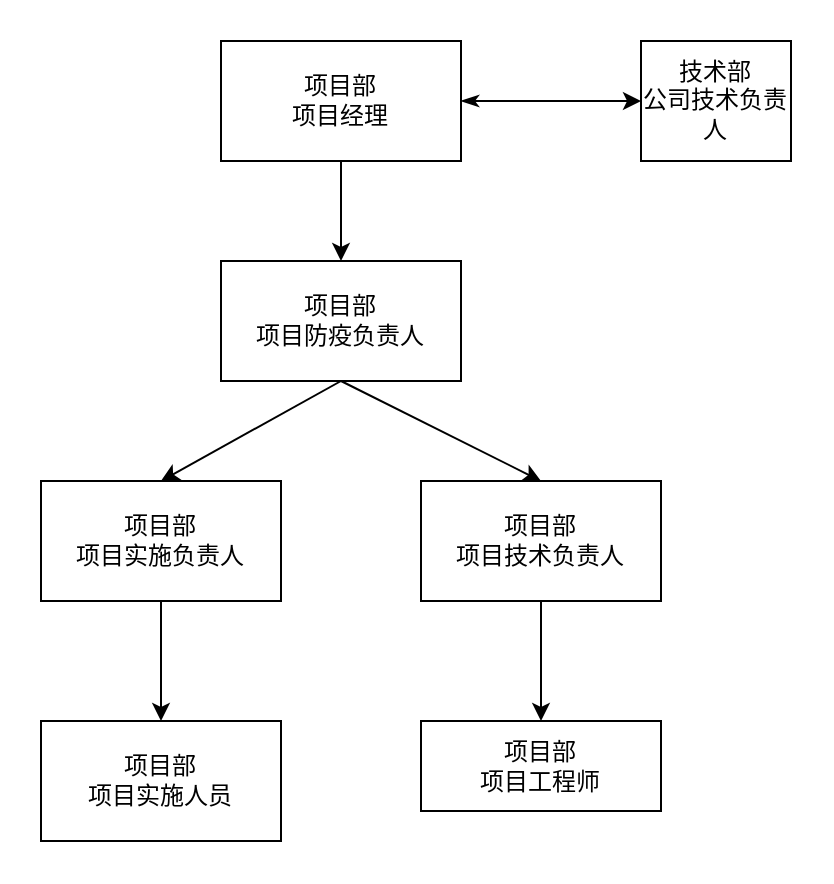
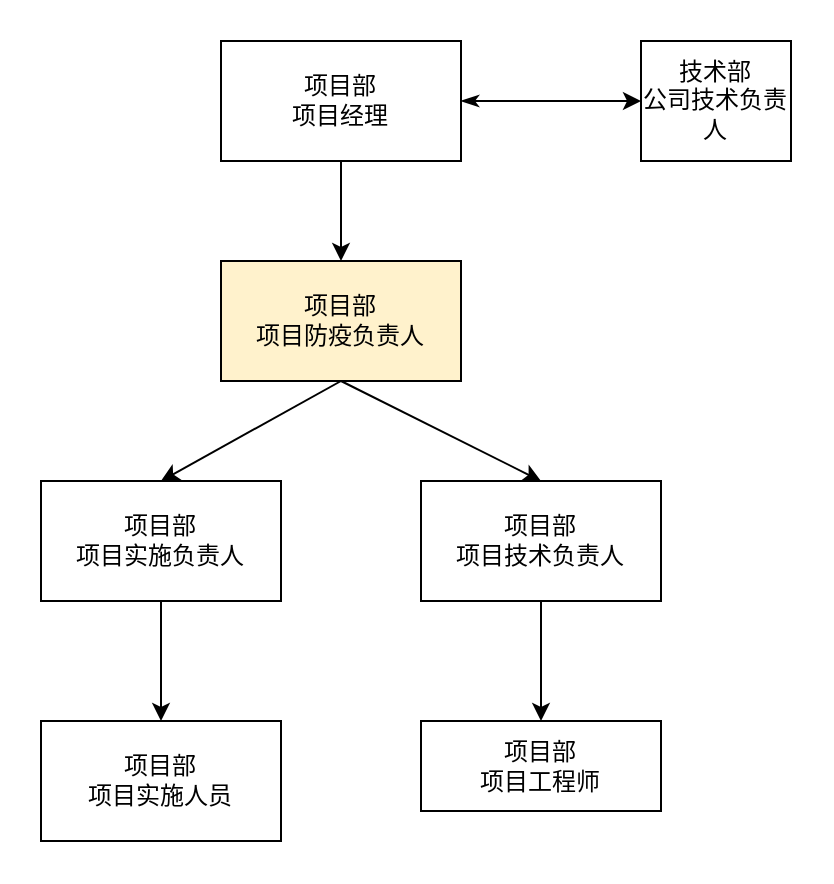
  <mxCell id="0" />
  <mxCell id="1" parent="0" />
  <mxCell id="2" style="rounded=0;orthogonalLoop=1;jettySize=auto;html=1;exitX=1;exitY=0.5;exitDx=0;exitDy=0;entryX=0;entryY=0.5;entryDx=0;entryDy=0;startArrow=classicThin;startFill=1;" edge="1" parent="1" source="4" target="13"><mxGeometry relative="1" as="geometry" /></mxCell>
  <mxCell id="3" style="edgeStyle=none;rounded=0;orthogonalLoop=1;jettySize=auto;html=1;exitX=0.5;exitY=1;exitDx=0;exitDy=0;entryX=0.5;entryY=0;entryDx=0;entryDy=0;startArrow=none;startFill=0;" edge="1" parent="1" source="4" target="10"><mxGeometry relative="1" as="geometry" /></mxCell>
  <mxCell id="4" value="项目部&lt;br&gt;项目经理" style="rounded=0;whiteSpace=wrap;html=1;" vertex="1" parent="1"><mxGeometry x="110" y="20" width="120" height="60" as="geometry" /></mxCell>
  <mxCell id="5" value="" style="edgeStyle=none;rounded=0;orthogonalLoop=1;jettySize=auto;html=1;startArrow=none;startFill=0;" edge="1" parent="1" source="6" target="15"><mxGeometry relative="1" as="geometry" /></mxCell>
  <mxCell id="6" value="项目部&lt;br&gt;项目技术负责人" style="rounded=0;whiteSpace=wrap;html=1;" vertex="1" parent="1"><mxGeometry x="210" y="240" width="120" height="60" as="geometry" /></mxCell>
  <mxCell id="7" style="edgeStyle=none;rounded=0;orthogonalLoop=1;jettySize=auto;html=1;exitX=0.5;exitY=0;exitDx=0;exitDy=0;entryX=0.5;entryY=0;entryDx=0;entryDy=0;startArrow=none;startFill=0;" edge="1" parent="1" source="12" target="12"><mxGeometry relative="1" as="geometry" /></mxCell>
  <mxCell id="8" style="edgeStyle=none;rounded=0;orthogonalLoop=1;jettySize=auto;html=1;entryX=0.5;entryY=0;entryDx=0;entryDy=0;startArrow=none;startFill=0;exitX=0.5;exitY=1;exitDx=0;exitDy=0;" edge="1" parent="1" source="10" target="12"><mxGeometry relative="1" as="geometry"><Array as="points" /></mxGeometry></mxCell>
  <mxCell id="9" style="edgeStyle=none;rounded=0;orthogonalLoop=1;jettySize=auto;html=1;exitX=0.5;exitY=1;exitDx=0;exitDy=0;entryX=0.5;entryY=0;entryDx=0;entryDy=0;startArrow=none;startFill=0;" edge="1" parent="1" source="10" target="6"><mxGeometry relative="1" as="geometry" /></mxCell>
- <mxCell id="10" value="项目部&lt;br&gt;项目防疫负责人" style="rounded=0;whiteSpace=wrap;html=1;" vertex="1" parent="1"><mxGeometry x="110" y="130" width="120" height="60" as="geometry" /></mxCell>
+ <mxCell id="10" value="项目部&lt;br&gt;项目防疫负责人" style="rounded=0;whiteSpace=wrap;html=1;fillColor=#fff2cc;" vertex="1" parent="1"><mxGeometry x="110" y="130" width="120" height="60" as="geometry" /></mxCell>
  <mxCell id="11" value="" style="edgeStyle=none;rounded=0;orthogonalLoop=1;jettySize=auto;html=1;startArrow=none;startFill=0;" edge="1" parent="1" source="12" target="14"><mxGeometry relative="1" as="geometry" /></mxCell>
  <mxCell id="12" value="项目部&lt;br&gt;项目实施负责人" style="rounded=0;whiteSpace=wrap;html=1;" vertex="1" parent="1"><mxGeometry x="20" y="240" width="120" height="60" as="geometry" /></mxCell>
  <mxCell id="13" value="技术部&lt;br&gt;公司技术负责人" style="rounded=0;whiteSpace=wrap;html=1;" vertex="1" parent="1"><mxGeometry x="320" y="20" width="75" height="60" as="geometry" /></mxCell>
  <mxCell id="14" value="项目部&lt;br&gt;项目实施人员" style="rounded=0;whiteSpace=wrap;html=1;" vertex="1" parent="1"><mxGeometry x="20" y="360" width="120" height="60" as="geometry" /></mxCell>
  <mxCell id="15" value="项目部&lt;br&gt;项目工程师" style="rounded=0;whiteSpace=wrap;html=1;" vertex="1" parent="1"><mxGeometry x="210" y="360" width="120" height="45" as="geometry" /></mxCell>
